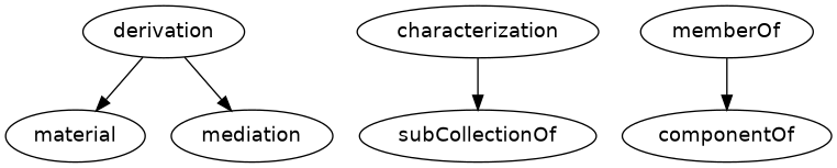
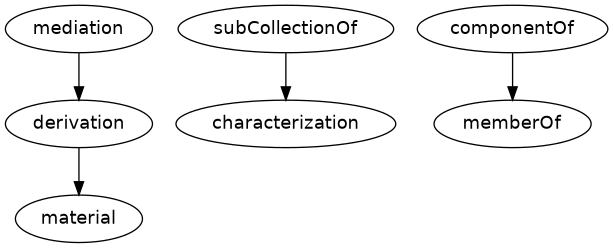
  strict digraph {
    fontname="DejaVu Sans"
    node [fontname="DejaVu Sans"]
    edge [fontname="DejaVu Sans"]
    derivation
    material
    mediation
    characterization
    subCollectionOf
    componentOf
    memberOf
    derivation -> material
-   derivation -> mediation
-   characterization -> subCollectionOf
-   memberOf -> componentOf
+   mediation -> derivation
+   subCollectionOf -> characterization
+   componentOf -> memberOf
  }
